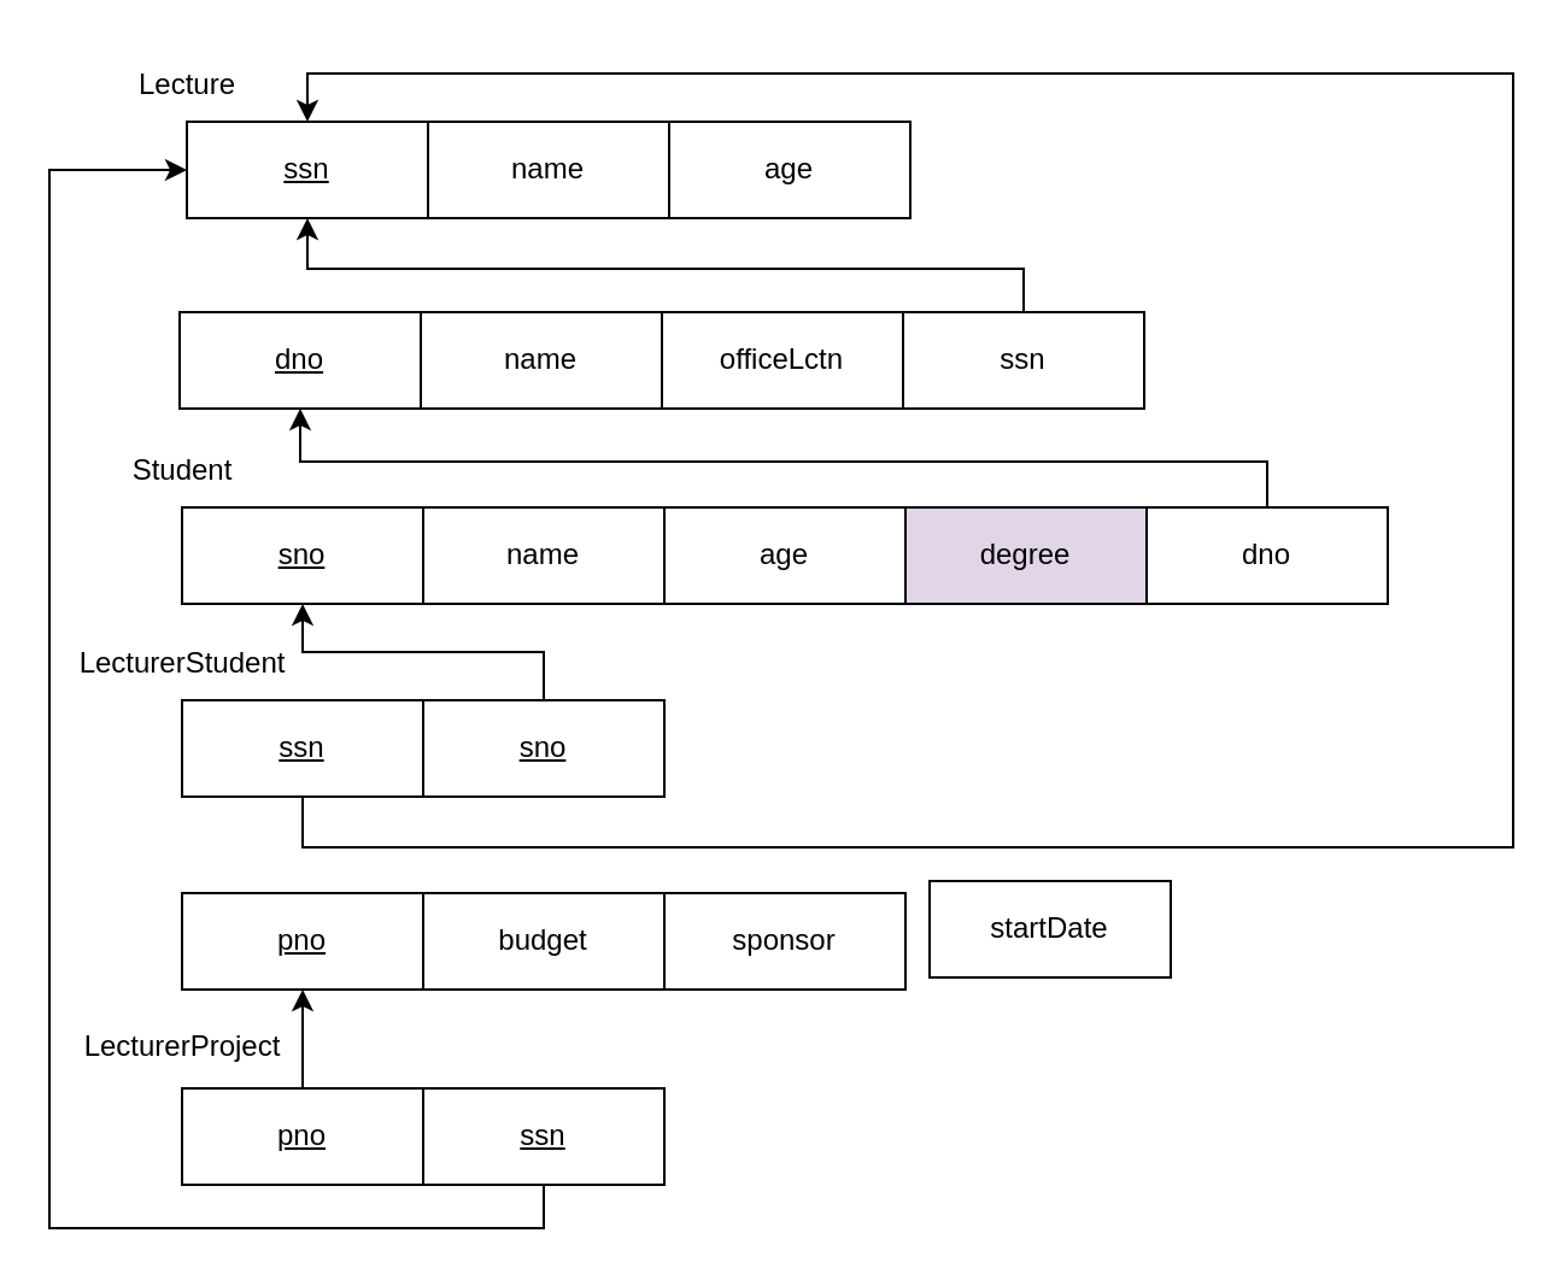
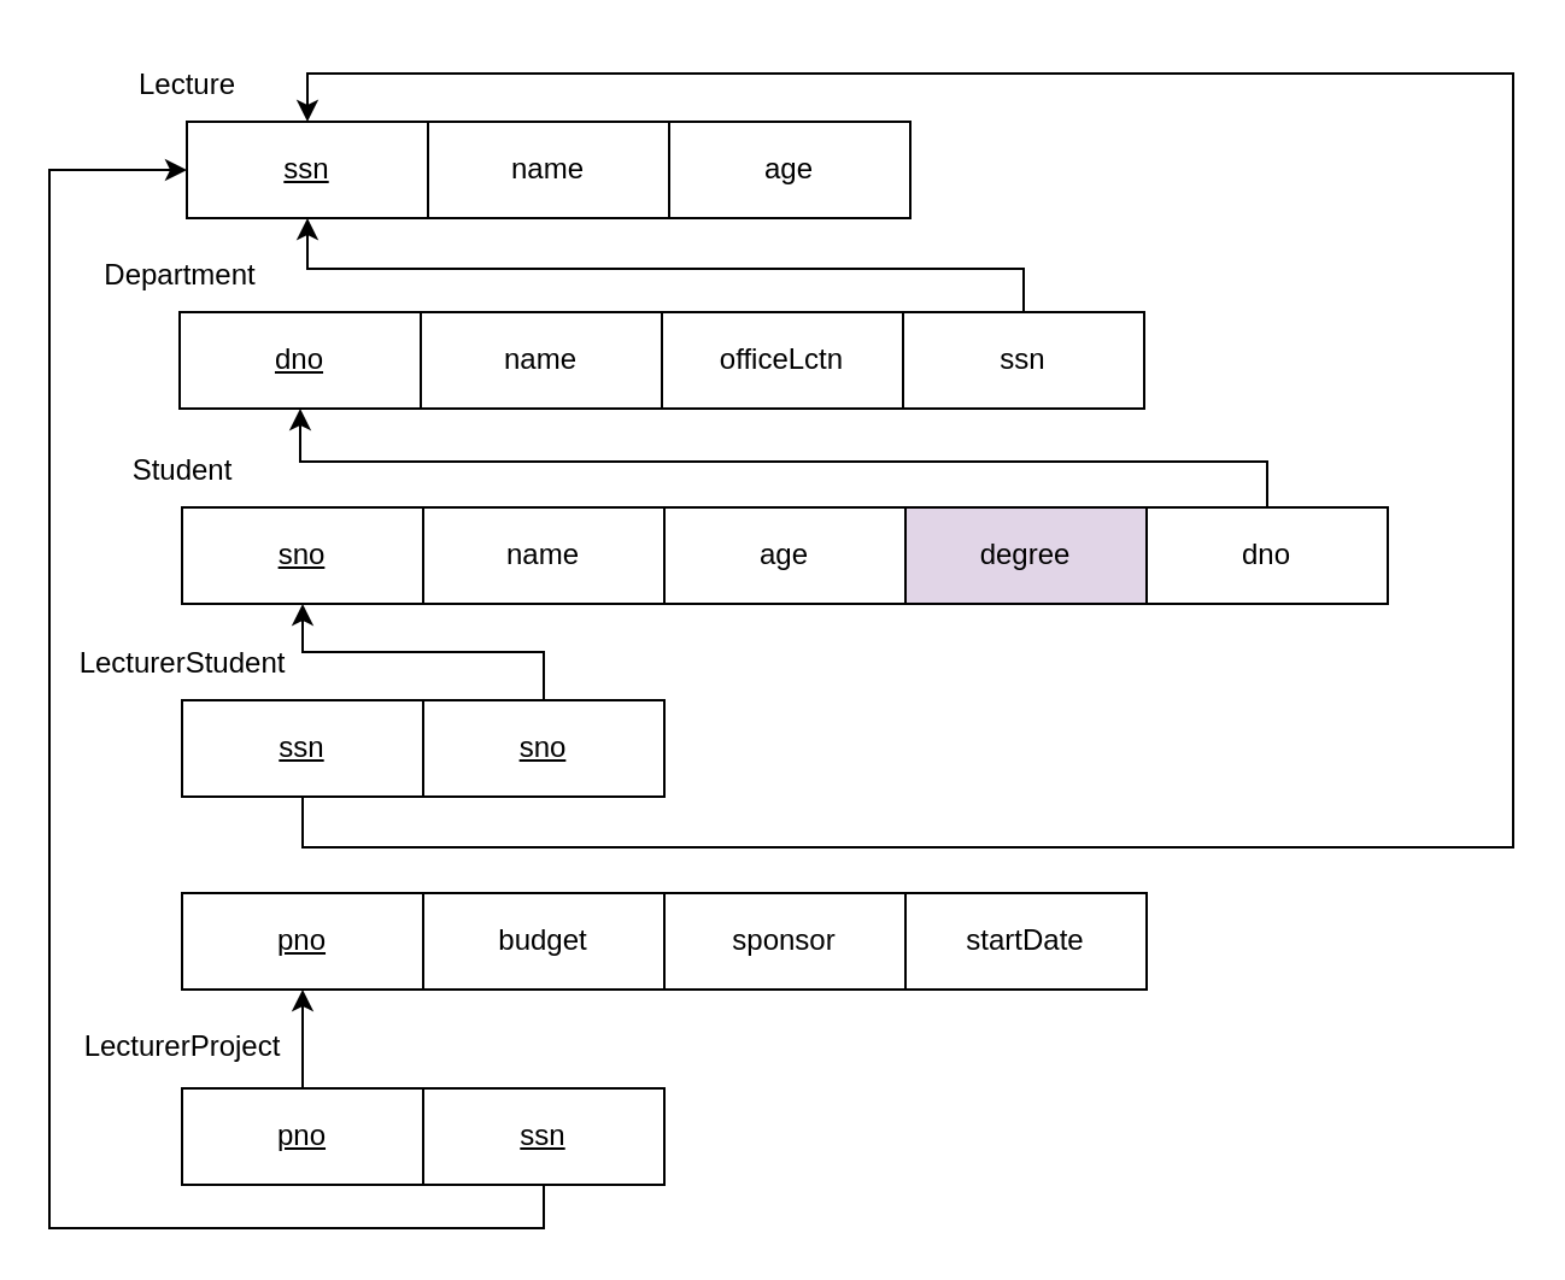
  <mxCell id="0" />
  <mxCell id="1" parent="0" />
  <mxCell id="2" value="Lecture" style="text;html=1;align=center;verticalAlign=middle;resizable=0;points=[];autosize=1;strokeColor=none;fillColor=none;" vertex="1" parent="1"><mxGeometry x="47" y="20" width="60" height="30" as="geometry" /></mxCell>
  <mxCell id="3" value="name" style="whiteSpace=wrap;html=1;align=center;" vertex="1" parent="1"><mxGeometry x="177" y="50" width="100" height="40" as="geometry" /></mxCell>
  <mxCell id="4" value="&lt;u&gt;ssn&lt;/u&gt;" style="whiteSpace=wrap;html=1;align=center;" vertex="1" parent="1"><mxGeometry x="77" y="50" width="100" height="40" as="geometry" /></mxCell>
  <mxCell id="5" value="age" style="whiteSpace=wrap;html=1;align=center;" vertex="1" parent="1"><mxGeometry x="277" y="50" width="100" height="40" as="geometry" /></mxCell>
+ <mxCell id="6" value="Department" style="text;html=1;align=center;verticalAlign=middle;resizable=0;points=[];autosize=1;strokeColor=none;fillColor=none;" vertex="1" parent="1"><mxGeometry x="29" y="99" width="90" height="30" as="geometry" /></mxCell>
  <mxCell id="7" value="name" style="whiteSpace=wrap;html=1;align=center;" vertex="1" parent="1"><mxGeometry x="174" y="129" width="100" height="40" as="geometry" /></mxCell>
  <mxCell id="8" value="&lt;u&gt;dno&lt;/u&gt;" style="whiteSpace=wrap;html=1;align=center;" vertex="1" parent="1"><mxGeometry x="74" y="129" width="100" height="40" as="geometry" /></mxCell>
  <mxCell id="9" value="officeLctn" style="whiteSpace=wrap;html=1;align=center;" vertex="1" parent="1"><mxGeometry x="274" y="129" width="100" height="40" as="geometry" /></mxCell>
  <mxCell id="10" style="edgeStyle=orthogonalEdgeStyle;rounded=0;orthogonalLoop=1;jettySize=auto;html=1;entryX=0.5;entryY=1;entryDx=0;entryDy=0;" edge="1" parent="1" source="11" target="4"><mxGeometry relative="1" as="geometry"><Array as="points"><mxPoint x="424" y="111" /><mxPoint x="127" y="111" /></Array></mxGeometry></mxCell>
  <mxCell id="11" value="ssn" style="whiteSpace=wrap;html=1;align=center;" vertex="1" parent="1"><mxGeometry x="374" y="129" width="100" height="40" as="geometry" /></mxCell>
  <mxCell id="12" value="Student" style="text;html=1;align=center;verticalAlign=middle;resizable=0;points=[];autosize=1;strokeColor=none;fillColor=none;" vertex="1" parent="1"><mxGeometry x="45" y="180" width="60" height="30" as="geometry" /></mxCell>
  <mxCell id="13" value="name" style="whiteSpace=wrap;html=1;align=center;" vertex="1" parent="1"><mxGeometry x="175" y="210" width="100" height="40" as="geometry" /></mxCell>
  <mxCell id="14" value="&lt;u&gt;sno&lt;/u&gt;" style="whiteSpace=wrap;html=1;align=center;" vertex="1" parent="1"><mxGeometry x="75" y="210" width="100" height="40" as="geometry" /></mxCell>
  <mxCell id="15" value="age" style="whiteSpace=wrap;html=1;align=center;" vertex="1" parent="1"><mxGeometry x="275" y="210" width="100" height="40" as="geometry" /></mxCell>
  <mxCell id="16" value="degree" style="whiteSpace=wrap;html=1;align=center;fillColor=#e1d5e7;" vertex="1" parent="1"><mxGeometry x="375" y="210" width="100" height="40" as="geometry" /></mxCell>
  <mxCell id="17" style="edgeStyle=orthogonalEdgeStyle;rounded=0;orthogonalLoop=1;jettySize=auto;html=1;entryX=0.5;entryY=1;entryDx=0;entryDy=0;" edge="1" parent="1" source="18" target="8"><mxGeometry relative="1" as="geometry"><Array as="points"><mxPoint x="525" y="191" /><mxPoint x="124" y="191" /></Array></mxGeometry></mxCell>
  <mxCell id="18" value="dno" style="whiteSpace=wrap;html=1;align=center;" vertex="1" parent="1"><mxGeometry x="475" y="210" width="100" height="40" as="geometry" /></mxCell>
  <mxCell id="19" value="LecturerStudent" style="text;html=1;align=center;verticalAlign=middle;resizable=0;points=[];autosize=1;strokeColor=none;fillColor=none;" vertex="1" parent="1"><mxGeometry x="20" y="260" width="110" height="30" as="geometry" /></mxCell>
  <mxCell id="20" style="edgeStyle=orthogonalEdgeStyle;rounded=0;orthogonalLoop=1;jettySize=auto;html=1;entryX=0.5;entryY=1;entryDx=0;entryDy=0;" edge="1" parent="1" source="21" target="14"><mxGeometry relative="1" as="geometry" /></mxCell>
  <mxCell id="21" value="&lt;u&gt;sno&lt;/u&gt;" style="whiteSpace=wrap;html=1;align=center;" vertex="1" parent="1"><mxGeometry x="175" y="290" width="100" height="40" as="geometry" /></mxCell>
  <mxCell id="22" style="edgeStyle=orthogonalEdgeStyle;rounded=0;orthogonalLoop=1;jettySize=auto;html=1;entryX=0.5;entryY=0;entryDx=0;entryDy=0;" edge="1" parent="1" source="23" target="4"><mxGeometry relative="1" as="geometry"><Array as="points"><mxPoint x="125" y="351" /><mxPoint x="627" y="351" /><mxPoint x="627" y="30" /><mxPoint x="127" y="30" /></Array></mxGeometry></mxCell>
  <mxCell id="23" value="&lt;u&gt;ssn&lt;/u&gt;" style="whiteSpace=wrap;html=1;align=center;" vertex="1" parent="1"><mxGeometry x="75" y="290" width="100" height="40" as="geometry" /></mxCell>
  <mxCell id="24" value="budget" style="whiteSpace=wrap;html=1;align=center;" vertex="1" parent="1"><mxGeometry x="175" y="370" width="100" height="40" as="geometry" /></mxCell>
  <mxCell id="25" value="&lt;u&gt;pno&lt;/u&gt;" style="whiteSpace=wrap;html=1;align=center;" vertex="1" parent="1"><mxGeometry x="75" y="370" width="100" height="40" as="geometry" /></mxCell>
  <mxCell id="26" value="sponsor" style="whiteSpace=wrap;html=1;align=center;" vertex="1" parent="1"><mxGeometry x="275" y="370" width="100" height="40" as="geometry" /></mxCell>
- <mxCell id="27" value="startDate" style="whiteSpace=wrap;html=1;align=center;" vertex="1" parent="1"><mxGeometry x="385" y="365" width="100" height="40" as="geometry" /></mxCell>
+ <mxCell id="27" value="startDate" style="whiteSpace=wrap;html=1;align=center;" vertex="1" parent="1"><mxGeometry x="375" y="370" width="100" height="40" as="geometry" /></mxCell>
  <mxCell id="28" value="LecturerProject" style="text;html=1;align=center;verticalAlign=middle;resizable=0;points=[];autosize=1;strokeColor=none;fillColor=none;" vertex="1" parent="1"><mxGeometry x="25" y="419" width="100" height="30" as="geometry" /></mxCell>
  <mxCell id="29" style="edgeStyle=orthogonalEdgeStyle;rounded=0;orthogonalLoop=1;jettySize=auto;html=1;entryX=0;entryY=0.5;entryDx=0;entryDy=0;" edge="1" parent="1" source="30" target="4"><mxGeometry relative="1" as="geometry"><Array as="points"><mxPoint x="225" y="509" /><mxPoint x="20" y="509" /><mxPoint x="20" y="70" /></Array></mxGeometry></mxCell>
  <mxCell id="30" value="&lt;u&gt;ssn&lt;/u&gt;" style="whiteSpace=wrap;html=1;align=center;" vertex="1" parent="1"><mxGeometry x="175" y="451" width="100" height="40" as="geometry" /></mxCell>
  <mxCell id="31" style="edgeStyle=orthogonalEdgeStyle;rounded=0;orthogonalLoop=1;jettySize=auto;html=1;entryX=0.5;entryY=1;entryDx=0;entryDy=0;" edge="1" parent="1" source="32" target="25"><mxGeometry relative="1" as="geometry" /></mxCell>
  <mxCell id="32" value="&lt;u&gt;pno&lt;/u&gt;" style="whiteSpace=wrap;html=1;align=center;" vertex="1" parent="1"><mxGeometry x="75" y="451" width="100" height="40" as="geometry" /></mxCell>
